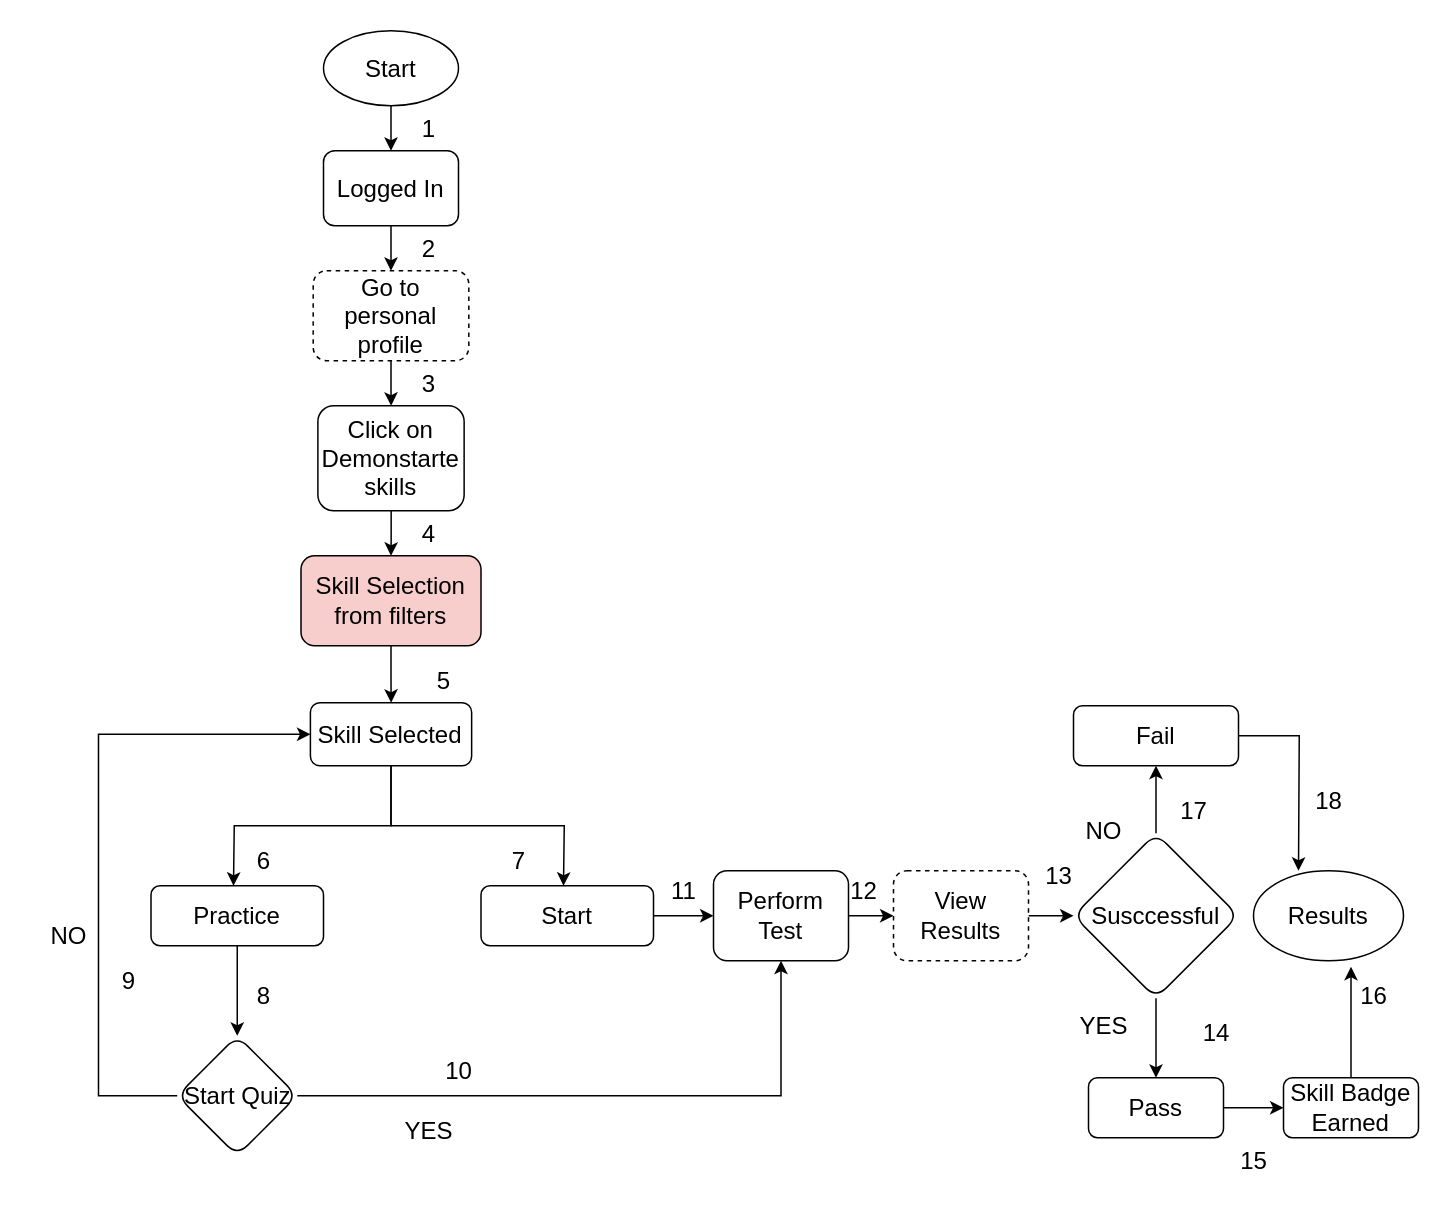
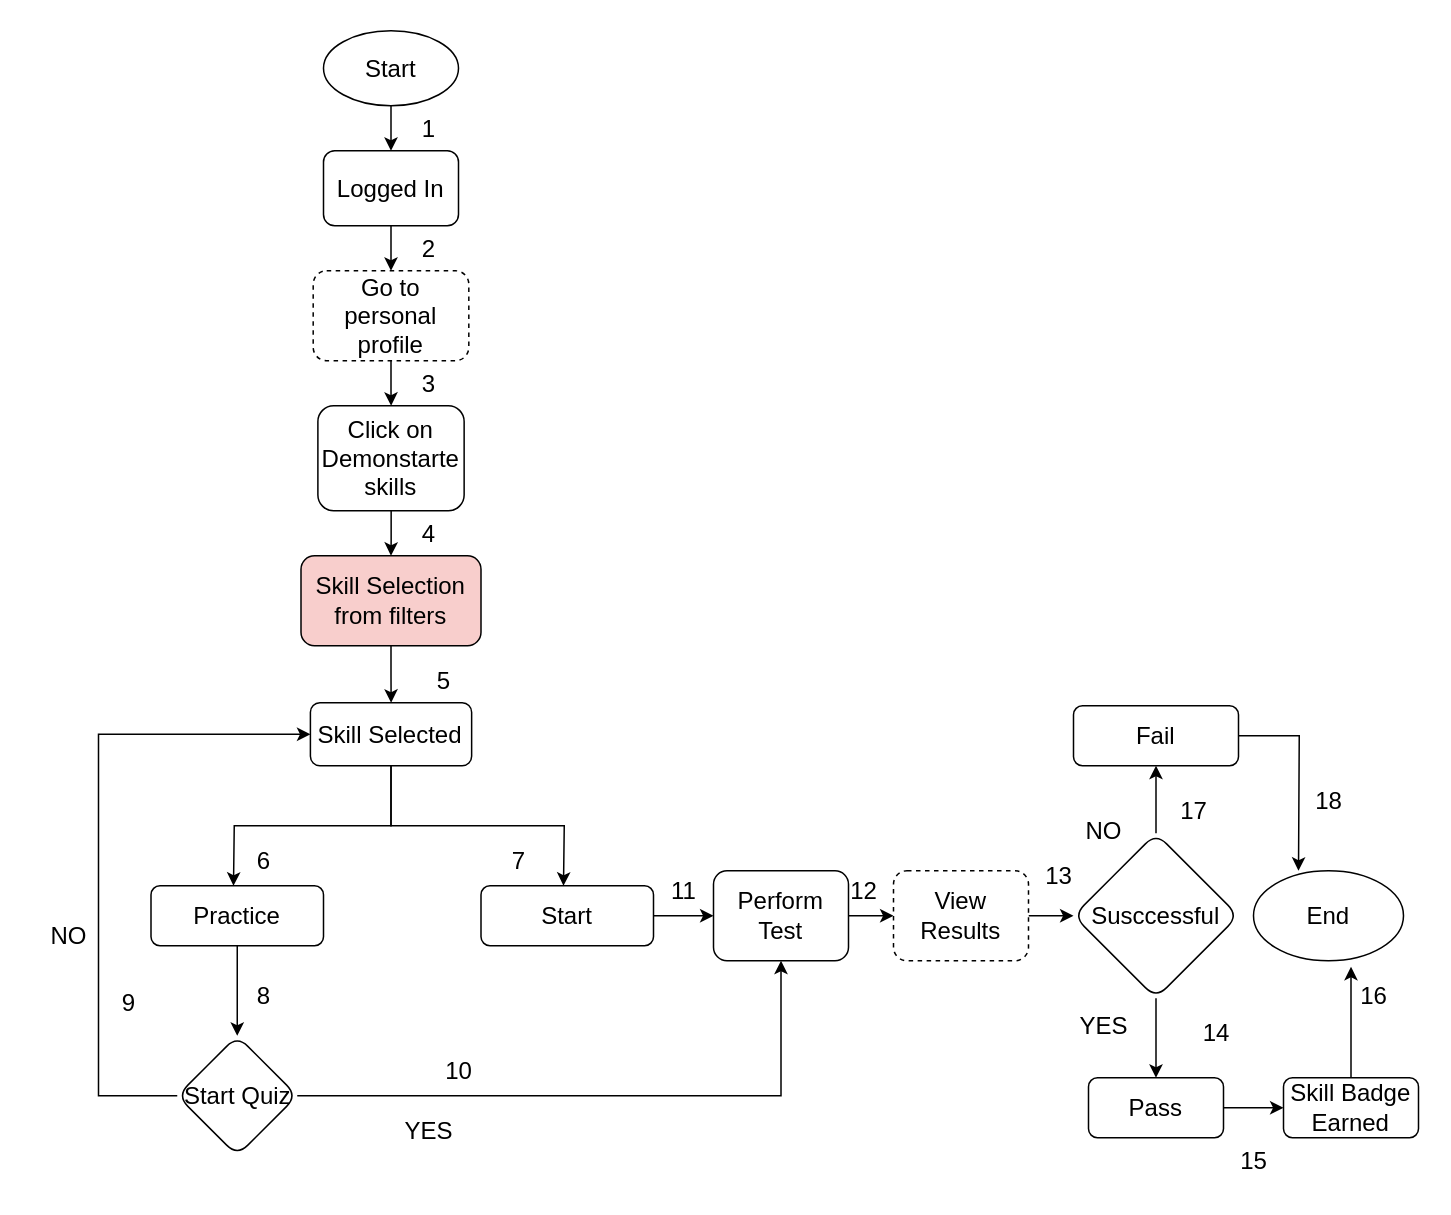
  <mxCell id="0" />
  <mxCell id="1" parent="0" />
  <mxCell id="2" style="edgeStyle=orthogonalEdgeStyle;rounded=0;orthogonalLoop=1;jettySize=auto;html=1;fontSize=16;" parent="1" source="3" edge="1"><mxGeometry relative="1" as="geometry"><mxPoint x="260" y="100" as="targetPoint" /></mxGeometry></mxCell>
  <mxCell id="3" value="Start" style="ellipse;whiteSpace=wrap;html=1;fontSize=16;" parent="1" vertex="1"><mxGeometry x="215" y="20" width="90" height="50" as="geometry" /></mxCell>
  <mxCell id="4" value="" style="edgeStyle=orthogonalEdgeStyle;rounded=0;orthogonalLoop=1;jettySize=auto;html=1;fontSize=16;" parent="1" source="5" target="7" edge="1"><mxGeometry relative="1" as="geometry" /></mxCell>
  <mxCell id="5" value="Logged In" style="rounded=1;whiteSpace=wrap;html=1;fontSize=16;" parent="1" vertex="1"><mxGeometry x="215" y="100" width="90" height="50" as="geometry" /></mxCell>
  <mxCell id="6" value="" style="edgeStyle=orthogonalEdgeStyle;rounded=0;orthogonalLoop=1;jettySize=auto;html=1;fontSize=16;" parent="1" source="7" target="9" edge="1"><mxGeometry relative="1" as="geometry" /></mxCell>
  <mxCell id="7" value="Go to personal profile" style="whiteSpace=wrap;html=1;rounded=1;fontSize=16;dashed=1;" parent="1" vertex="1"><mxGeometry x="208.13" y="180" width="103.75" height="60" as="geometry" /></mxCell>
  <mxCell id="8" style="edgeStyle=orthogonalEdgeStyle;rounded=0;orthogonalLoop=1;jettySize=auto;html=1;fontSize=16;" parent="1" source="9" edge="1"><mxGeometry relative="1" as="geometry"><mxPoint x="260" y="370" as="targetPoint" /></mxGeometry></mxCell>
  <mxCell id="9" value="Click on Demonstarte skills" style="whiteSpace=wrap;html=1;rounded=1;fontSize=16;" parent="1" vertex="1"><mxGeometry x="211.26" y="270" width="97.5" height="70" as="geometry" /></mxCell>
  <mxCell id="10" value="" style="edgeStyle=orthogonalEdgeStyle;rounded=0;orthogonalLoop=1;jettySize=auto;html=1;fontSize=16;" parent="1" source="11" target="18" edge="1"><mxGeometry relative="1" as="geometry" /></mxCell>
  <mxCell id="11" value="Skill Selection from filters" style="rounded=1;whiteSpace=wrap;html=1;fontSize=16;fillColor=#f8cecc;" parent="1" vertex="1"><mxGeometry x="200" y="370" width="120" height="60" as="geometry" /></mxCell>
  <mxCell id="12" value="1" style="text;html=1;align=center;verticalAlign=middle;resizable=0;points=[];autosize=1;strokeColor=none;fillColor=none;fontSize=16;" parent="1" vertex="1"><mxGeometry x="270" y="70" width="30" height="30" as="geometry" /></mxCell>
  <mxCell id="13" value="2" style="text;html=1;align=center;verticalAlign=middle;resizable=0;points=[];autosize=1;strokeColor=none;fillColor=none;fontSize=16;" parent="1" vertex="1"><mxGeometry x="270" y="150" width="30" height="30" as="geometry" /></mxCell>
  <mxCell id="14" value="3" style="text;html=1;align=center;verticalAlign=middle;resizable=0;points=[];autosize=1;strokeColor=none;fillColor=none;fontSize=16;" parent="1" vertex="1"><mxGeometry x="270" y="240" width="30" height="30" as="geometry" /></mxCell>
  <mxCell id="15" value="4" style="text;html=1;align=center;verticalAlign=middle;resizable=0;points=[];autosize=1;strokeColor=none;fillColor=none;fontSize=16;" parent="1" vertex="1"><mxGeometry x="270" y="340" width="30" height="30" as="geometry" /></mxCell>
  <mxCell id="16" style="edgeStyle=orthogonalEdgeStyle;rounded=0;orthogonalLoop=1;jettySize=auto;html=1;exitX=0.5;exitY=1;exitDx=0;exitDy=0;fontSize=16;" parent="1" source="18" edge="1"><mxGeometry relative="1" as="geometry"><mxPoint x="375" y="590" as="targetPoint" /></mxGeometry></mxCell>
  <mxCell id="17" style="edgeStyle=orthogonalEdgeStyle;rounded=0;orthogonalLoop=1;jettySize=auto;html=1;exitX=0.5;exitY=1;exitDx=0;exitDy=0;fontSize=16;" parent="1" source="18" edge="1"><mxGeometry relative="1" as="geometry"><mxPoint x="155" y="590" as="targetPoint" /></mxGeometry></mxCell>
  <mxCell id="18" value="Skill Selected" style="rounded=1;whiteSpace=wrap;html=1;fontSize=16;" parent="1" vertex="1"><mxGeometry x="206.27" y="468" width="107.49" height="42" as="geometry" /></mxCell>
  <mxCell id="19" value="5" style="text;html=1;align=center;verticalAlign=middle;resizable=0;points=[];autosize=1;strokeColor=none;fillColor=none;fontSize=16;" parent="1" vertex="1"><mxGeometry x="280" y="438" width="30" height="30" as="geometry" /></mxCell>
  <mxCell id="20" value="" style="edgeStyle=orthogonalEdgeStyle;rounded=0;orthogonalLoop=1;jettySize=auto;html=1;fontSize=16;" parent="1" source="21" target="28" edge="1"><mxGeometry relative="1" as="geometry" /></mxCell>
  <mxCell id="21" value="Start" style="rounded=1;whiteSpace=wrap;html=1;fontSize=16;" parent="1" vertex="1"><mxGeometry x="320" y="590" width="115" height="40" as="geometry" /></mxCell>
  <mxCell id="22" value="" style="edgeStyle=orthogonalEdgeStyle;rounded=0;orthogonalLoop=1;jettySize=auto;html=1;fontSize=16;" parent="1" source="23" target="26" edge="1"><mxGeometry relative="1" as="geometry" /></mxCell>
  <mxCell id="23" value="Practice" style="rounded=1;whiteSpace=wrap;html=1;fontSize=16;" parent="1" vertex="1"><mxGeometry x="100" y="590" width="115" height="40" as="geometry" /></mxCell>
  <mxCell id="24" style="edgeStyle=orthogonalEdgeStyle;rounded=0;orthogonalLoop=1;jettySize=auto;html=1;exitX=1;exitY=0.5;exitDx=0;exitDy=0;entryX=0.5;entryY=1;entryDx=0;entryDy=0;fontSize=16;" parent="1" source="26" target="28" edge="1"><mxGeometry relative="1" as="geometry" /></mxCell>
  <mxCell id="25" style="edgeStyle=orthogonalEdgeStyle;rounded=0;orthogonalLoop=1;jettySize=auto;html=1;exitX=0;exitY=0.5;exitDx=0;exitDy=0;entryX=0;entryY=0.5;entryDx=0;entryDy=0;fontSize=16;" parent="1" source="26" target="18" edge="1"><mxGeometry relative="1" as="geometry"><Array as="points"><mxPoint x="65" y="730" /><mxPoint x="65" y="489" /></Array></mxGeometry></mxCell>
  <mxCell id="26" value="Start Quiz" style="rhombus;whiteSpace=wrap;html=1;rounded=1;fontSize=16;" parent="1" vertex="1"><mxGeometry x="117.5" y="690" width="80" height="80" as="geometry" /></mxCell>
  <mxCell id="27" value="" style="edgeStyle=orthogonalEdgeStyle;rounded=0;orthogonalLoop=1;jettySize=auto;html=1;fontSize=16;" parent="1" source="28" target="30" edge="1"><mxGeometry relative="1" as="geometry" /></mxCell>
  <mxCell id="28" value="Perform Test" style="whiteSpace=wrap;html=1;rounded=1;fontSize=16;" parent="1" vertex="1"><mxGeometry x="475" y="580" width="90" height="60" as="geometry" /></mxCell>
  <mxCell id="29" value="" style="edgeStyle=orthogonalEdgeStyle;rounded=0;orthogonalLoop=1;jettySize=auto;html=1;fontSize=16;" parent="1" source="30" target="33" edge="1"><mxGeometry relative="1" as="geometry" /></mxCell>
  <mxCell id="30" value="View Results" style="whiteSpace=wrap;html=1;rounded=1;fontSize=16;dashed=1;" parent="1" vertex="1"><mxGeometry x="595" y="580" width="90" height="60" as="geometry" /></mxCell>
  <mxCell id="31" value="" style="edgeStyle=orthogonalEdgeStyle;rounded=0;orthogonalLoop=1;jettySize=auto;html=1;fontSize=16;" parent="1" source="33" target="35" edge="1"><mxGeometry relative="1" as="geometry" /></mxCell>
  <mxCell id="32" value="" style="edgeStyle=orthogonalEdgeStyle;rounded=0;orthogonalLoop=1;jettySize=auto;html=1;fontSize=16;" parent="1" source="33" target="37" edge="1"><mxGeometry relative="1" as="geometry" /></mxCell>
  <mxCell id="33" value="Susccessful" style="rhombus;whiteSpace=wrap;html=1;rounded=1;fontSize=16;" parent="1" vertex="1"><mxGeometry x="715" y="555" width="110" height="110" as="geometry" /></mxCell>
  <mxCell id="34" style="edgeStyle=orthogonalEdgeStyle;rounded=0;orthogonalLoop=1;jettySize=auto;html=1;fontSize=16;" parent="1" source="35" edge="1"><mxGeometry relative="1" as="geometry"><mxPoint x="865" y="580" as="targetPoint" /></mxGeometry></mxCell>
  <mxCell id="35" value="Fail" style="whiteSpace=wrap;html=1;rounded=1;fontSize=16;" parent="1" vertex="1"><mxGeometry x="715" y="470" width="110" height="40" as="geometry" /></mxCell>
  <mxCell id="36" value="" style="edgeStyle=orthogonalEdgeStyle;rounded=0;orthogonalLoop=1;jettySize=auto;html=1;fontSize=16;" parent="1" source="37" target="39" edge="1"><mxGeometry relative="1" as="geometry" /></mxCell>
  <mxCell id="37" value="Pass" style="whiteSpace=wrap;html=1;rounded=1;fontSize=16;" parent="1" vertex="1"><mxGeometry x="725" y="718" width="90" height="40" as="geometry" /></mxCell>
  <mxCell id="38" style="edgeStyle=orthogonalEdgeStyle;rounded=0;orthogonalLoop=1;jettySize=auto;html=1;exitX=0.5;exitY=0;exitDx=0;exitDy=0;entryX=0.65;entryY=1.067;entryDx=0;entryDy=0;entryPerimeter=0;fontSize=16;" parent="1" source="39" target="40" edge="1"><mxGeometry relative="1" as="geometry" /></mxCell>
  <mxCell id="39" value="Skill Badge Earned" style="whiteSpace=wrap;html=1;rounded=1;fontSize=16;" parent="1" vertex="1"><mxGeometry x="855" y="718" width="90" height="40" as="geometry" /></mxCell>
- <mxCell id="40" value="Results" style="ellipse;whiteSpace=wrap;html=1;fontSize=16;" parent="1" vertex="1"><mxGeometry x="835" y="580" width="100" height="60" as="geometry" /></mxCell>
+ <mxCell id="40" value="End" style="ellipse;whiteSpace=wrap;html=1;fontSize=16;" parent="1" vertex="1"><mxGeometry x="835" y="580" width="100" height="60" as="geometry" /></mxCell>
  <mxCell id="41" value="6" style="text;html=1;align=center;verticalAlign=middle;resizable=0;points=[];autosize=1;strokeColor=none;fillColor=none;fontSize=16;" vertex="1" parent="1"><mxGeometry x="160" y="558" width="30" height="30" as="geometry" /></mxCell>
  <mxCell id="42" value="7" style="text;html=1;align=center;verticalAlign=middle;resizable=0;points=[];autosize=1;strokeColor=none;fillColor=none;fontSize=16;" vertex="1" parent="1"><mxGeometry x="330" y="558" width="30" height="30" as="geometry" /></mxCell>
  <mxCell id="43" value="8" style="text;html=1;align=center;verticalAlign=middle;resizable=0;points=[];autosize=1;strokeColor=none;fillColor=none;fontSize=16;" vertex="1" parent="1"><mxGeometry x="160" y="648" width="30" height="30" as="geometry" /></mxCell>
- <mxCell id="44" value="9" style="text;html=1;align=center;verticalAlign=middle;resizable=0;points=[];autosize=1;strokeColor=none;fillColor=none;fontSize=16;" vertex="1" parent="1"><mxGeometry x="70" y="638" width="30" height="30" as="geometry" /></mxCell>
+ <mxCell id="44" value="9" style="text;html=1;align=center;verticalAlign=middle;resizable=0;points=[];autosize=1;strokeColor=none;fillColor=none;fontSize=16;" vertex="1" parent="1"><mxGeometry x="70" y="653" width="30" height="30" as="geometry" /></mxCell>
  <mxCell id="45" value="10" style="text;html=1;align=center;verticalAlign=middle;resizable=0;points=[];autosize=1;strokeColor=none;fillColor=none;fontSize=16;" vertex="1" parent="1"><mxGeometry x="285" y="698" width="40" height="30" as="geometry" /></mxCell>
  <mxCell id="46" value="11" style="text;html=1;align=center;verticalAlign=middle;resizable=0;points=[];autosize=1;strokeColor=none;fillColor=none;fontSize=16;" vertex="1" parent="1"><mxGeometry x="435" y="578" width="40" height="30" as="geometry" /></mxCell>
  <mxCell id="47" value="12" style="text;html=1;align=center;verticalAlign=middle;resizable=0;points=[];autosize=1;strokeColor=none;fillColor=none;fontSize=16;" vertex="1" parent="1"><mxGeometry x="555" y="578" width="40" height="30" as="geometry" /></mxCell>
  <mxCell id="48" value="13" style="text;html=1;align=center;verticalAlign=middle;resizable=0;points=[];autosize=1;strokeColor=none;fillColor=none;fontSize=16;" vertex="1" parent="1"><mxGeometry x="685" y="568" width="40" height="30" as="geometry" /></mxCell>
  <mxCell id="49" value="14" style="text;html=1;align=center;verticalAlign=middle;resizable=0;points=[];autosize=1;strokeColor=none;fillColor=none;fontSize=16;" vertex="1" parent="1"><mxGeometry x="790" y="673" width="40" height="30" as="geometry" /></mxCell>
  <mxCell id="50" value="15" style="text;html=1;align=center;verticalAlign=middle;resizable=0;points=[];autosize=1;strokeColor=none;fillColor=none;fontSize=16;" vertex="1" parent="1"><mxGeometry x="815" y="758" width="40" height="30" as="geometry" /></mxCell>
  <mxCell id="51" value="16" style="text;html=1;align=center;verticalAlign=middle;resizable=0;points=[];autosize=1;strokeColor=none;fillColor=none;fontSize=16;" vertex="1" parent="1"><mxGeometry x="895" y="648" width="40" height="30" as="geometry" /></mxCell>
  <mxCell id="52" value="17" style="text;html=1;align=center;verticalAlign=middle;resizable=0;points=[];autosize=1;strokeColor=none;fillColor=none;fontSize=16;" vertex="1" parent="1"><mxGeometry x="775" y="525" width="40" height="30" as="geometry" /></mxCell>
  <mxCell id="53" value="18" style="text;html=1;align=center;verticalAlign=middle;resizable=0;points=[];autosize=1;strokeColor=none;fillColor=none;fontSize=16;" vertex="1" parent="1"><mxGeometry x="865" y="518" width="40" height="30" as="geometry" /></mxCell>
  <mxCell id="54" value="YES" style="text;html=1;align=center;verticalAlign=middle;resizable=0;points=[];autosize=1;strokeColor=none;fillColor=none;fontSize=16;" vertex="1" parent="1"><mxGeometry x="255" y="738" width="60" height="30" as="geometry" /></mxCell>
  <mxCell id="55" value="NO" style="text;html=1;align=center;verticalAlign=middle;resizable=0;points=[];autosize=1;strokeColor=none;fillColor=none;fontSize=16;" vertex="1" parent="1"><mxGeometry x="20" y="608" width="50" height="30" as="geometry" /></mxCell>
  <mxCell id="56" value="YES" style="text;html=1;align=center;verticalAlign=middle;resizable=0;points=[];autosize=1;strokeColor=none;fillColor=none;fontSize=16;" vertex="1" parent="1"><mxGeometry x="705" y="668" width="60" height="30" as="geometry" /></mxCell>
  <mxCell id="57" value="NO" style="text;html=1;align=center;verticalAlign=middle;resizable=0;points=[];autosize=1;strokeColor=none;fillColor=none;fontSize=16;" vertex="1" parent="1"><mxGeometry x="710" y="538" width="50" height="30" as="geometry" /></mxCell>
